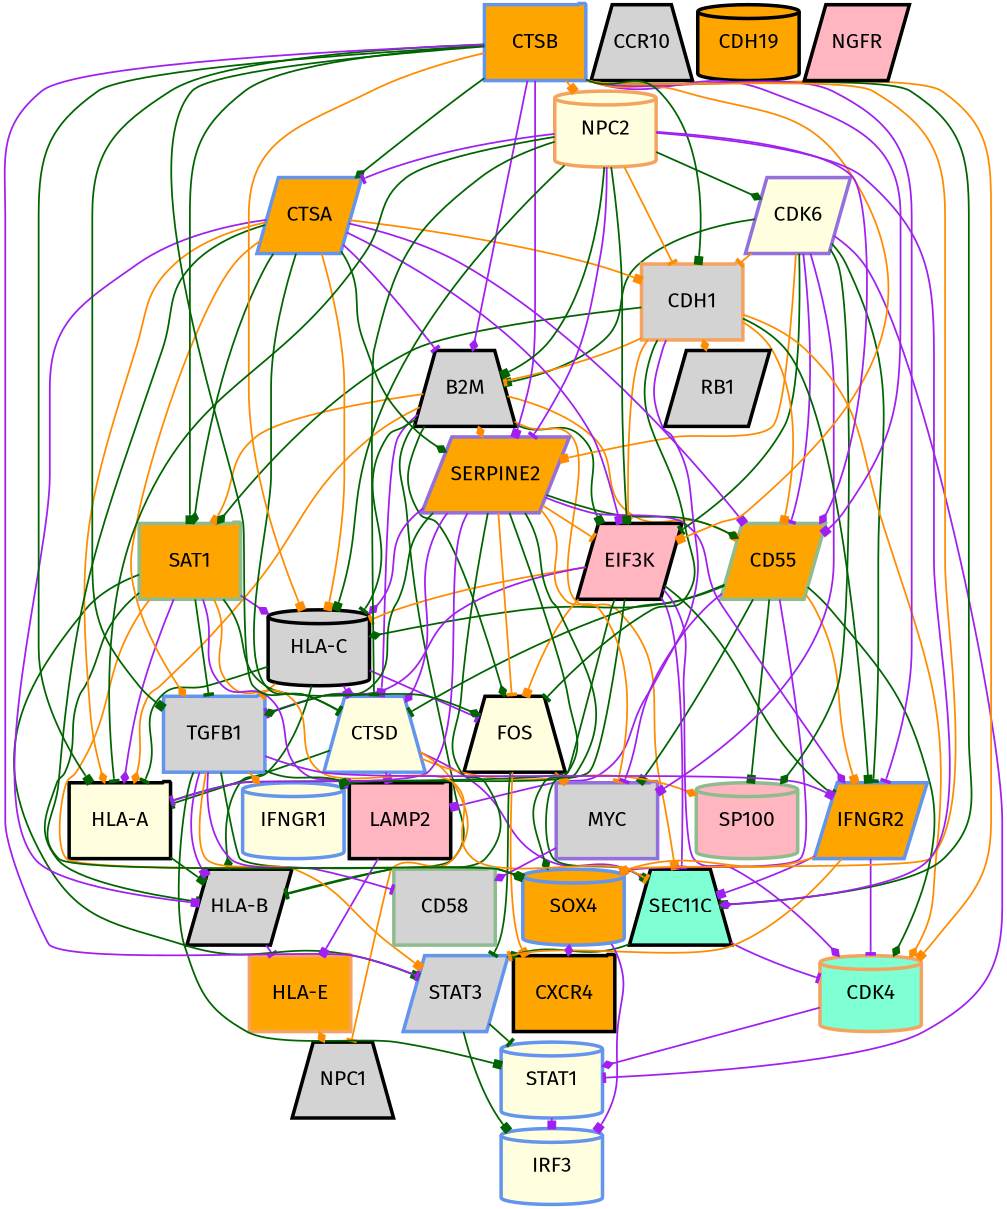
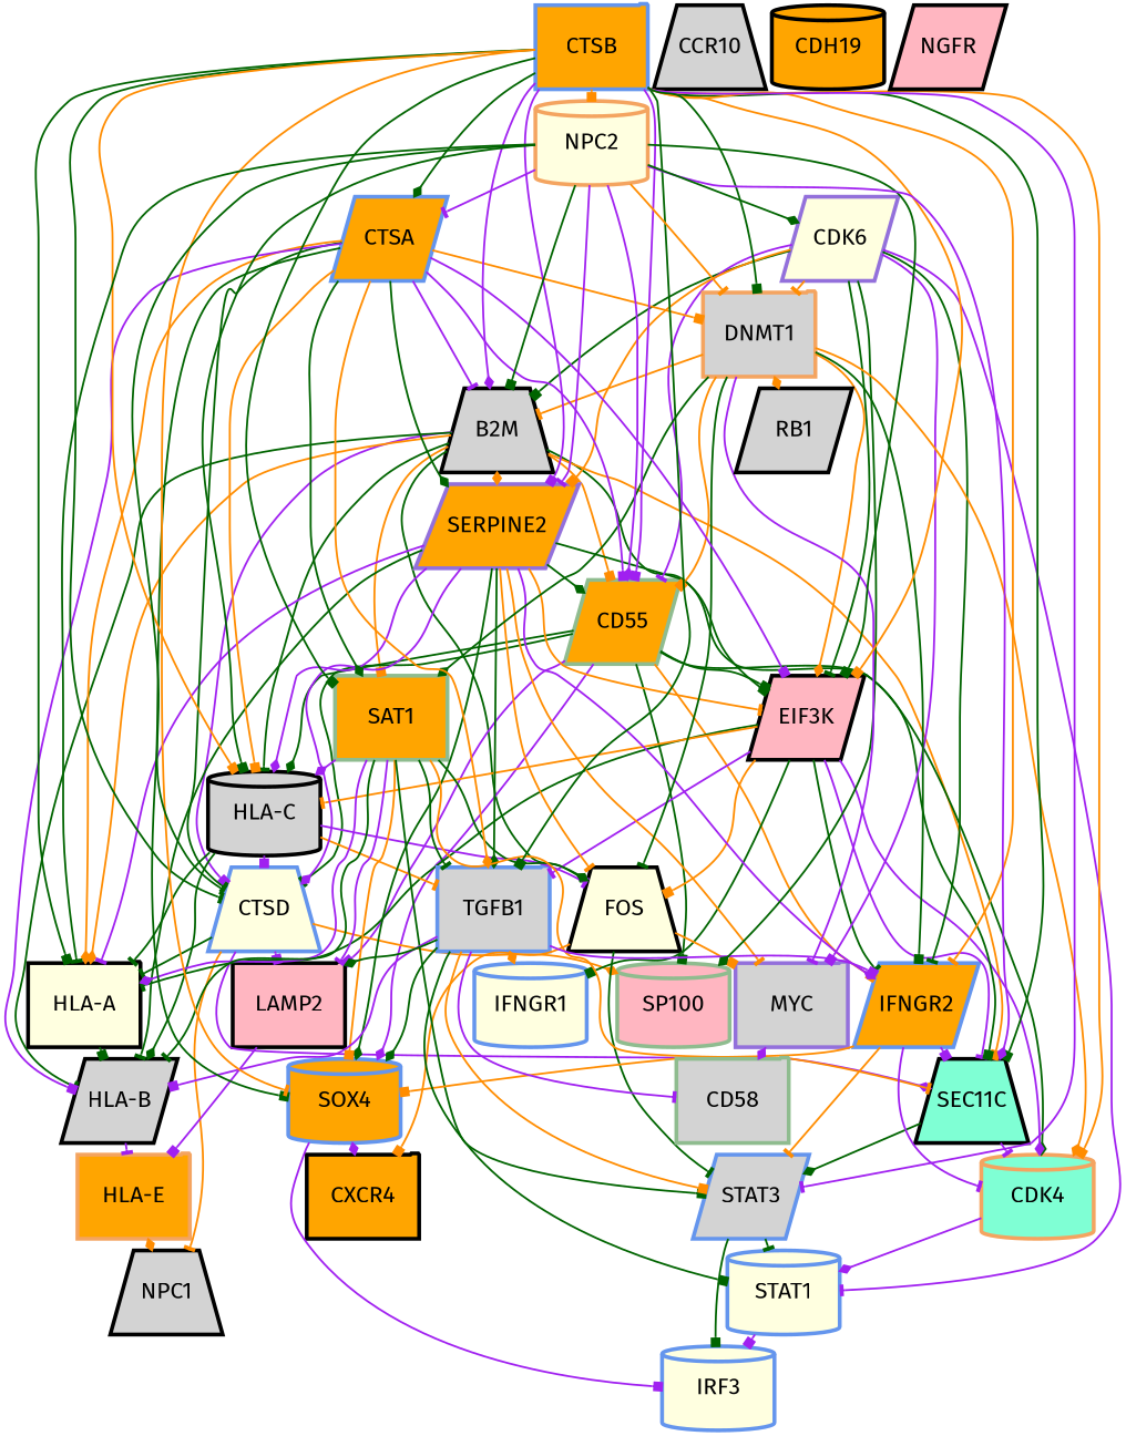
  digraph {
    fontname="Fira Sans"
    node [color=black fillcolor=lightgrey fontname="Fira Sans" fontsize=72 shape=parallelogram style="filled,setlinewidth(12)"]
    edge [arrowhead=box arrowsize=3 color=darkgreen fontname="Fira Sans" style="setlinewidth(6)"]
    B2M [height=3.6 shape=trapezium width=4.8]
    n2 [color=darkseagreen fillcolor=orange height=3.6 label=CD55 width=4.8]
    CTSD [color=cornflowerblue fillcolor=lightyellow height=3.6 shape=trapezium width=4.8]
    EIF3K [fillcolor=lightpink height=3.6 width=4.8]
    FOS [fillcolor=lightyellow height=3.6 shape=trapezium width=4.8]
    "HLA-A" [fillcolor=lightyellow height=3.6 shape=folder width=4.8]
    "HLA-B" [height=3.6 width=4.8]
    "HLA-C" [height=3.6 shape=cylinder width=4.8]
    SEC11C [fillcolor=aquamarine height=3.6 shape=trapezium width=4.8]
    SERPINE2 [color=mediumpurple fillcolor=orange height=3.6 width=4.8]
    SAT1 [color=darkseagreen fillcolor=orange height=3.6 shape=folder width=4.8]
    CDK4 [color=sandybrown fillcolor=aquamarine height=3.6 shape=cylinder width=4.8]
    IFNGR2 [color=cornflowerblue fillcolor=orange height=3.6 width=4.8]
    LAMP2 [fillcolor=lightpink height=3.6 shape=folder width=4.8]
    SOX4 [color=cornflowerblue fillcolor=orange height=3.6 shape=cylinder width=4.8]
    SP100 [color=darkseagreen fillcolor=lightpink height=3.6 shape=cylinder width=4.8]
    NPC1 [height=3.6 shape=trapezium width=4.8]
    TGFB1 [color=cornflowerblue height=3.6 shape=folder width=4.8]
    IFNGR1 [color=cornflowerblue fillcolor=lightyellow height=3.6 shape=cylinder width=4.8]
    MYC [color=mediumpurple height=3.6 shape=folder width=4.8]
    STAT3 [color=cornflowerblue height=3.6 width=4.8]
    CXCR4 [fillcolor=orange height=3.6 shape=folder width=4.8]
    "HLA-E" [color=sandybrown fillcolor=orange height=3.6 shape=folder width=4.8]
    CCR10 [height=3.6 shape=trapezium width=4.8]
    CD58 [color=darkseagreen height=3.6 shape=folder width=4.8]
    STAT1 [color=cornflowerblue fillcolor=lightyellow height=3.6 shape=cylinder width=4.8]
    IRF3 [color=cornflowerblue fillcolor=lightyellow height=3.6 shape=cylinder width=4.8]
    CDH19 [fillcolor=orange height=3.6 shape=cylinder width=4.8]
    CDK6 [color=mediumpurple fillcolor=lightyellow height=3.6 width=4.8]
-   DNMT1 [color=sandybrown height=3.6 shape=folder width=4.8 label=CDH1]
+   DNMT1 [color=sandybrown height=3.6 shape=folder width=4.8]
    RB1 [height=3.6 width=4.8]
    CTSA [color=cornflowerblue fillcolor=orange height=3.6 width=4.8]
    CTSB [color=cornflowerblue fillcolor=orange height=3.6 shape=folder width=4.8]
    NPC2 [color=sandybrown fillcolor=lightyellow height=3.6 shape=cylinder width=4.8]
    NGFR [fillcolor=lightpink height=3.6 width=4.8]
    B2M -> n2 [color=darkorange]
    B2M -> CTSD [color=purple]
    B2M -> EIF3K
    B2M -> FOS [arrowhead=diamond]
    B2M -> "HLA-A" [arrowhead=diamond color=darkorange]
    B2M -> "HLA-B" [arrowhead=tee]
    B2M -> "HLA-C" [arrowhead=tee]
    B2M -> SEC11C [color=darkorange]
    B2M -> SERPINE2 [arrowhead=diamond color=darkorange]
    B2M -> SAT1 [color=darkorange]
    n2 -> CTSD [arrowhead=tee]
-   n2 -> MYC
+   n2 -> EIF3K
    n2 -> "HLA-C" [arrowhead=diamond]
    n2 -> CDK4 [arrowhead=diamond]
    n2 -> IFNGR2 [color=darkorange]
    n2 -> LAMP2 [color=purple]
    n2 -> SOX4 [arrowhead=diamond color=purple]
    n2 -> SP100
    CTSD -> "HLA-A" [arrowhead=tee]
    CTSD -> SEC11C [arrowhead=diamond color=purple]
    CTSD -> LAMP2 [color=purple]
    CTSD -> SP100 [arrowhead=diamond color=darkorange]
    CTSD -> NPC1 [arrowhead=tee color=darkorange]
    EIF3K -> FOS [color=darkorange]
    EIF3K -> "HLA-A" [arrowhead=tee]
    EIF3K -> "HLA-C" [arrowhead=tee color=darkorange]
    EIF3K -> SEC11C [arrowhead=tee color=purple]
    EIF3K -> CDK4 [arrowhead=diamond color=purple]
    EIF3K -> IFNGR2 [arrowhead=tee]
    EIF3K -> TGFB1 [arrowhead=tee color=purple]
    EIF3K -> IFNGR1
    FOS -> MYC [color=darkorange]
    FOS -> STAT3 [arrowhead=tee]
    FOS -> CXCR4 [color=darkorange]
    "HLA-A" -> "HLA-B"
    "HLA-B" -> "HLA-E" [arrowhead=tee color=purple]
    "HLA-C" -> CTSD [color=purple]
    "HLA-C" -> FOS [arrowhead=tee color=purple]
    "HLA-C" -> "HLA-A" [arrowhead=tee]
    "HLA-C" -> "HLA-B" [arrowhead=diamond]
    "HLA-C" -> TGFB1 [arrowhead=tee color=darkorange]
    SEC11C -> CDK4 [arrowhead=tee color=purple]
    SEC11C -> STAT3 [arrowhead=diamond]
    SERPINE2 -> n2 [arrowhead=diamond]
    SERPINE2 -> CTSD [arrowhead=diamond color=purple]
    SERPINE2 -> EIF3K [arrowhead=tee color=darkorange]
    SERPINE2 -> FOS [arrowhead=tee color=darkorange]
    SERPINE2 -> "HLA-A" [arrowhead=tee color=purple]
    SERPINE2 -> "HLA-B" [arrowhead=tee]
    SERPINE2 -> "HLA-C" [arrowhead=diamond color=purple]
    SERPINE2 -> SEC11C
    SERPINE2 -> IFNGR2 [arrowhead=diamond color=purple]
    SERPINE2 -> SOX4 [arrowhead=diamond]
    SERPINE2 -> TGFB1 [arrowhead=diamond]
    SERPINE2 -> MYC [arrowhead=tee color=darkorange]
    SAT1 -> FOS [arrowhead=diamond]
    SAT1 -> "HLA-A" [arrowhead=diamond color=purple]
    SAT1 -> "HLA-B" [arrowhead=tee]
    SAT1 -> "HLA-C" [arrowhead=diamond color=purple]
    SAT1 -> SEC11C [arrowhead=tee color=darkorange]
    SAT1 -> LAMP2 [arrowhead=tee color=purple]
    SAT1 -> SOX4 [color=darkorange]
    SAT1 -> TGFB1 [arrowhead=tee]
    SAT1 -> STAT3
    CDK4 -> STAT1 [arrowhead=diamond color=purple]
    IFNGR2 -> SEC11C [color=purple]
    IFNGR2 -> CDK4 [arrowhead=tee color=purple]
    IFNGR2 -> SOX4 [color=darkorange]
    IFNGR2 -> STAT3 [arrowhead=tee color=darkorange]
    LAMP2 -> "HLA-E" [color=purple]
    SOX4 -> CXCR4 [arrowhead=diamond color=purple]
    SOX4 -> IRF3 [color=purple]
    TGFB1 -> "HLA-B" [color=purple]
    TGFB1 -> IFNGR2 [color=purple]
    TGFB1 -> LAMP2 [arrowhead=diamond]
    TGFB1 -> SOX4 [arrowhead=diamond]
    TGFB1 -> IFNGR1 [arrowhead=diamond color=darkorange]
    TGFB1 -> STAT3 [color=darkorange]
    TGFB1 -> CD58 [arrowhead=tee color=purple]
    TGFB1 -> STAT1
    MYC -> CD58 [arrowhead=diamond color=purple]
    STAT3 -> STAT1 [arrowhead=tee]
    STAT3 -> IRF3
    "HLA-E" -> NPC1 [arrowhead=diamond color=darkorange]
    STAT1 -> IRF3 [color=purple]
    CDK6 -> B2M
    CDK6 -> n2 [arrowhead=tee color=purple]
    CDK6 -> EIF3K [arrowhead=tee]
    CDK6 -> SERPINE2 [color=darkorange]
    CDK6 -> IFNGR2 [arrowhead=tee]
    CDK6 -> SP100 [arrowhead=diamond]
    CDK6 -> MYC [color=purple]
    CDK6 -> STAT1 [arrowhead=tee color=purple]
    CDK6 -> DNMT1 [arrowhead=tee color=darkorange]
    DNMT1 -> B2M [arrowhead=tee color=darkorange]
    DNMT1 -> n2 [color=darkorange]
    DNMT1 -> EIF3K [arrowhead=diamond color=darkorange]
    DNMT1 -> FOS [arrowhead=tee]
    DNMT1 -> SAT1 [arrowhead=diamond]
    DNMT1 -> CDK4 [arrowhead=diamond color=darkorange]
    DNMT1 -> IFNGR2
    DNMT1 -> MYC [arrowhead=tee color=purple]
    DNMT1 -> RB1 [arrowhead=diamond color=darkorange]
    CTSA -> B2M [arrowhead=tee color=purple]
    CTSA -> n2 [color=purple]
    CTSA -> CTSD [arrowhead=tee]
    CTSA -> EIF3K [color=purple]
    CTSA -> "HLA-A" [arrowhead=diamond color=darkorange]
    CTSA -> "HLA-B" [color=purple]
    CTSA -> "HLA-C" [color=darkorange]
    CTSA -> SERPINE2 [arrowhead=diamond]
    CTSA -> SAT1 [arrowhead=diamond]
    CTSA -> SOX4
    CTSA -> TGFB1 [arrowhead=diamond color=darkorange]
    CTSA -> DNMT1 [color=darkorange]
    CTSB -> B2M [arrowhead=diamond color=purple]
    CTSB -> n2 [color=purple]
    CTSB -> CTSD [arrowhead=tee]
    CTSB -> EIF3K [color=darkorange]
    CTSB -> "HLA-A"
    CTSB -> "HLA-C" [color=darkorange]
    CTSB -> SEC11C
    CTSB -> SERPINE2 [color=purple]
    CTSB -> SAT1
    CTSB -> CDK4 [color=darkorange]
-   CTSB -> IFNGR2 [arrowhead=tee color=purple]
+   CTSB -> IFNGR2 [arrowhead=tee color=darkorange]
    CTSB -> SOX4 [arrowhead=tee color=darkorange]
    CTSB -> TGFB1
    CTSB -> STAT3 [arrowhead=tee color=purple]
    CTSB -> DNMT1
    CTSB -> CTSA [arrowhead=diamond]
    CTSB -> NPC2 [color=darkorange]
    NPC2 -> B2M
    NPC2 -> n2 [arrowhead=diamond color=purple]
    NPC2 -> CTSD [arrowhead=tee]
    NPC2 -> EIF3K
    NPC2 -> "HLA-A" [arrowhead=tee]
    NPC2 -> "HLA-C"
    NPC2 -> SEC11C [arrowhead=diamond color=purple]
    NPC2 -> SERPINE2 [arrowhead=tee color=purple]
    NPC2 -> CDK6 [arrowhead=diamond]
    NPC2 -> DNMT1 [arrowhead=tee color=darkorange]
    NPC2 -> CTSA [arrowhead=tee color=purple]
  }
